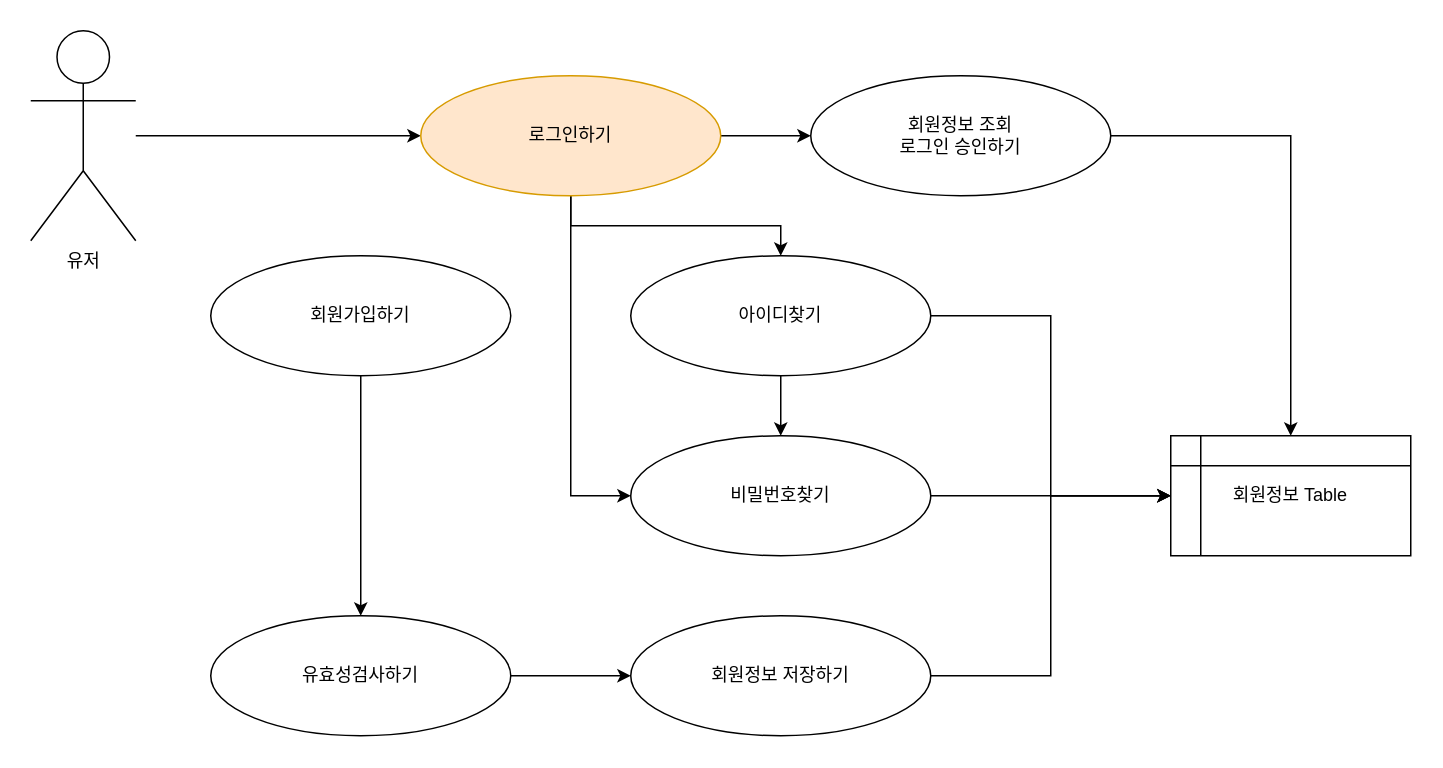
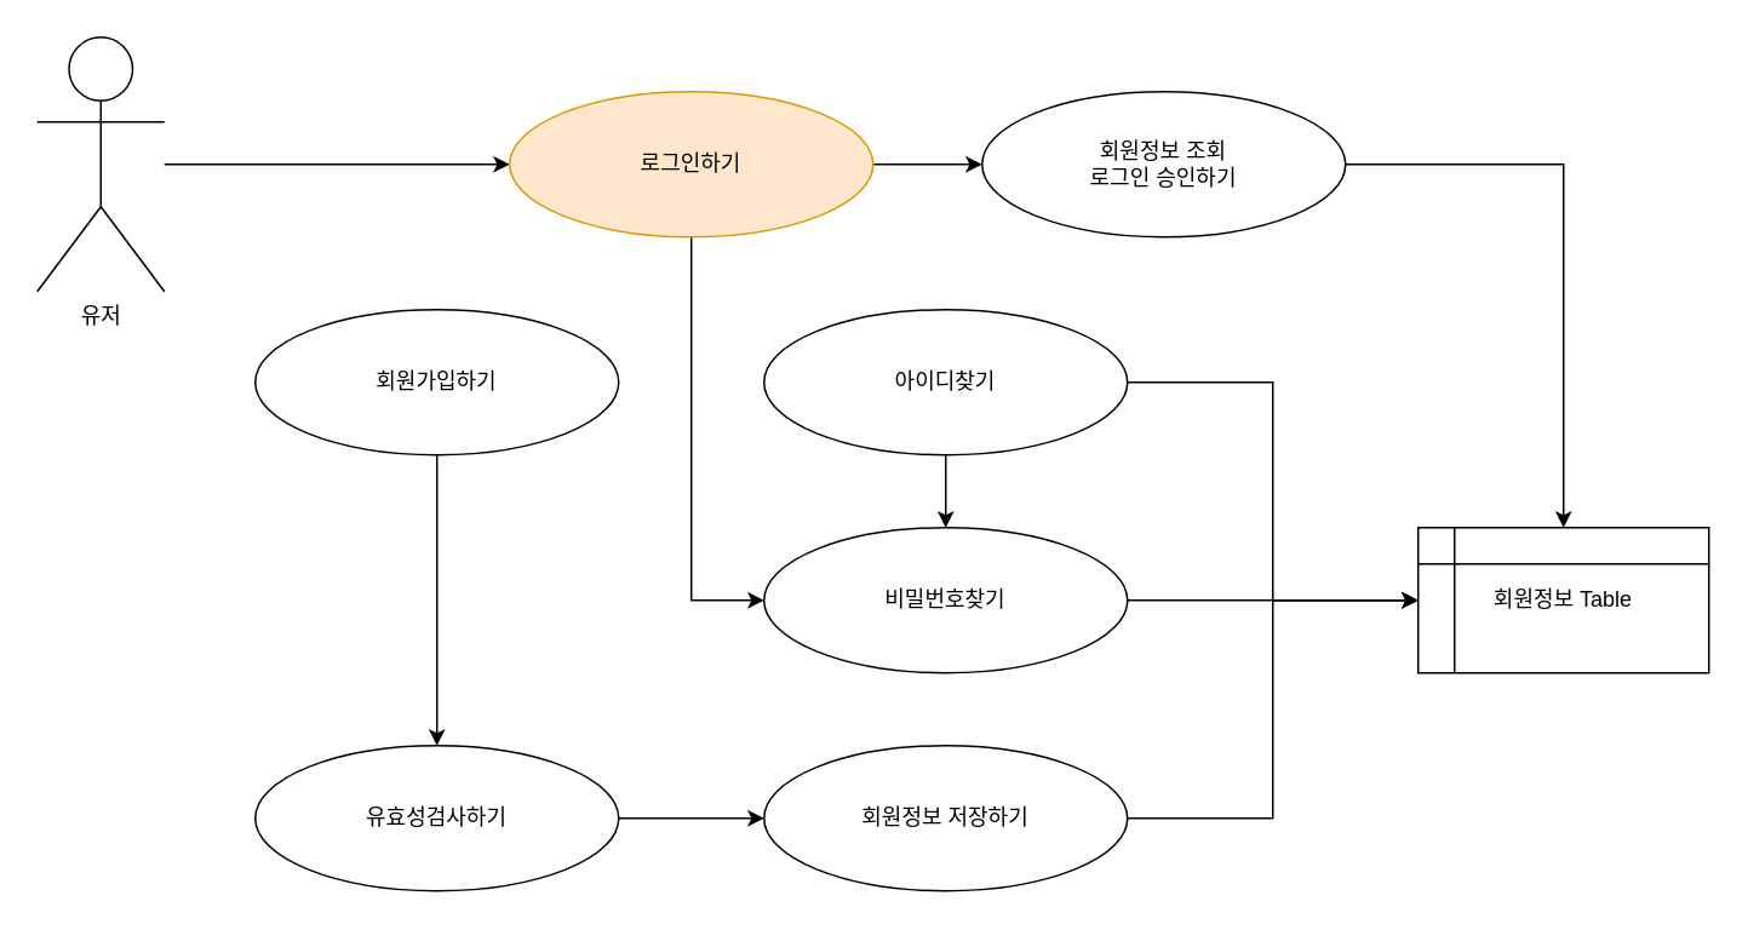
  <mxCell id="0" />
  <mxCell id="1" parent="0" />
  <mxCell id="2" style="edgeStyle=orthogonalEdgeStyle;rounded=0;orthogonalLoop=1;jettySize=auto;html=1;entryX=0;entryY=0.5;entryDx=0;entryDy=0;" edge="1" parent="1" source="3" target="7"><mxGeometry relative="1" as="geometry" /></mxCell>
  <mxCell id="3" value="유저" style="shape=umlActor;verticalLabelPosition=bottom;verticalAlign=top;html=1;outlineConnect=0;" vertex="1" parent="1"><mxGeometry x="20" y="20" width="70" height="140" as="geometry" /></mxCell>
- <mxCell id="4" style="edgeStyle=orthogonalEdgeStyle;rounded=0;orthogonalLoop=1;jettySize=auto;html=1;entryX=0.5;entryY=0;entryDx=0;entryDy=0;" edge="1" parent="1" source="7" target="12"><mxGeometry relative="1" as="geometry" /></mxCell>
  <mxCell id="5" style="edgeStyle=orthogonalEdgeStyle;rounded=0;orthogonalLoop=1;jettySize=auto;html=1;entryX=0;entryY=0.5;entryDx=0;entryDy=0;" edge="1" parent="1" source="7" target="14"><mxGeometry relative="1" as="geometry" /></mxCell>
  <mxCell id="6" style="edgeStyle=orthogonalEdgeStyle;rounded=0;orthogonalLoop=1;jettySize=auto;html=1;entryX=0;entryY=0.5;entryDx=0;entryDy=0;" edge="1" parent="1" source="7" target="21"><mxGeometry relative="1" as="geometry" /></mxCell>
  <mxCell id="7" value="로그인하기" style="ellipse;whiteSpace=wrap;html=1;fillColor=#ffe6cc;strokeColor=#d79b00;" vertex="1" parent="1"><mxGeometry x="280" y="50" width="200" height="80" as="geometry" /></mxCell>
  <mxCell id="8" style="edgeStyle=orthogonalEdgeStyle;rounded=0;orthogonalLoop=1;jettySize=auto;html=1;entryX=0.5;entryY=0;entryDx=0;entryDy=0;" edge="1" parent="1" source="9" target="16"><mxGeometry relative="1" as="geometry" /></mxCell>
  <mxCell id="9" value="회원가입하기" style="ellipse;whiteSpace=wrap;html=1;" vertex="1" parent="1"><mxGeometry x="140" y="170" width="200" height="80" as="geometry" /></mxCell>
  <mxCell id="10" style="edgeStyle=orthogonalEdgeStyle;rounded=0;orthogonalLoop=1;jettySize=auto;html=1;entryX=0.5;entryY=0;entryDx=0;entryDy=0;" edge="1" parent="1" source="12" target="14"><mxGeometry relative="1" as="geometry" /></mxCell>
  <mxCell id="11" style="edgeStyle=orthogonalEdgeStyle;rounded=0;orthogonalLoop=1;jettySize=auto;html=1;entryX=0;entryY=0.5;entryDx=0;entryDy=0;" edge="1" parent="1" source="12" target="19"><mxGeometry relative="1" as="geometry" /></mxCell>
  <mxCell id="12" value="아이디찾기" style="ellipse;whiteSpace=wrap;html=1;" vertex="1" parent="1"><mxGeometry x="420" y="170" width="200" height="80" as="geometry" /></mxCell>
  <mxCell id="13" style="edgeStyle=orthogonalEdgeStyle;rounded=0;orthogonalLoop=1;jettySize=auto;html=1;entryX=0;entryY=0.5;entryDx=0;entryDy=0;" edge="1" parent="1" source="14" target="19"><mxGeometry relative="1" as="geometry" /></mxCell>
  <mxCell id="14" value="비밀번호찾기" style="ellipse;whiteSpace=wrap;html=1;" vertex="1" parent="1"><mxGeometry x="420" y="290" width="200" height="80" as="geometry" /></mxCell>
  <mxCell id="15" style="edgeStyle=orthogonalEdgeStyle;rounded=0;orthogonalLoop=1;jettySize=auto;html=1;entryX=0;entryY=0.5;entryDx=0;entryDy=0;" edge="1" parent="1" source="16" target="18"><mxGeometry relative="1" as="geometry" /></mxCell>
  <mxCell id="16" value="유효성검사하기" style="ellipse;whiteSpace=wrap;html=1;" vertex="1" parent="1"><mxGeometry x="140" y="410" width="200" height="80" as="geometry" /></mxCell>
  <mxCell id="17" style="edgeStyle=orthogonalEdgeStyle;rounded=0;orthogonalLoop=1;jettySize=auto;html=1;entryX=0;entryY=0.5;entryDx=0;entryDy=0;" edge="1" parent="1" source="18" target="19"><mxGeometry relative="1" as="geometry" /></mxCell>
  <mxCell id="18" value="회원정보 저장하기" style="ellipse;whiteSpace=wrap;html=1;" vertex="1" parent="1"><mxGeometry x="420" y="410" width="200" height="80" as="geometry" /></mxCell>
  <mxCell id="19" value="회원정보 Table" style="shape=internalStorage;whiteSpace=wrap;html=1;backgroundOutline=1;" vertex="1" parent="1"><mxGeometry x="780" y="290" width="160" height="80" as="geometry" /></mxCell>
  <mxCell id="20" style="edgeStyle=orthogonalEdgeStyle;rounded=0;orthogonalLoop=1;jettySize=auto;html=1;entryX=0.5;entryY=0;entryDx=0;entryDy=0;" edge="1" parent="1" source="21" target="19"><mxGeometry relative="1" as="geometry" /></mxCell>
  <mxCell id="21" value="회원정보 조회&lt;br&gt;로그인 승인하기" style="ellipse;whiteSpace=wrap;html=1;" vertex="1" parent="1"><mxGeometry x="540" y="50" width="200" height="80" as="geometry" /></mxCell>
